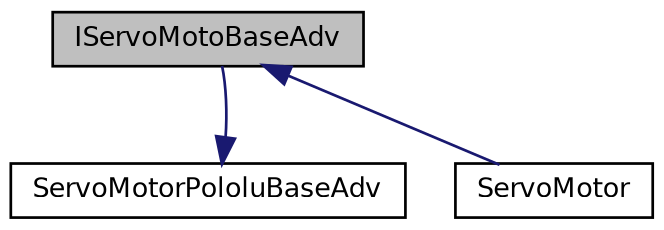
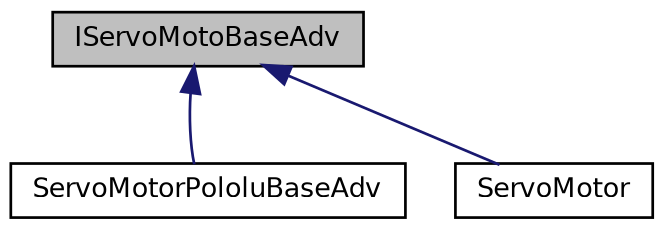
  digraph {
    node [color=black fillcolor=white fontname=Helvetica fontsize=10 shape=record style=filled]
    edge [color=midnightblue dir=back fontname=Helvetica fontsize=10 labelfontname=Helvetica labelfontsize=10 style=solid]
    n1 [fillcolor=grey75 fontcolor=black height=0.2 label=IServoMotoBaseAdv width=0.4]
    n2 [height=0.2 label=ServoMotorPololuBaseAdv width=0.4]
    n3 [height=0.2 label=ServoMotor width=0.4]
-   n2 -> n1
+   n1 -> n2
    n1 -> n3
  }
